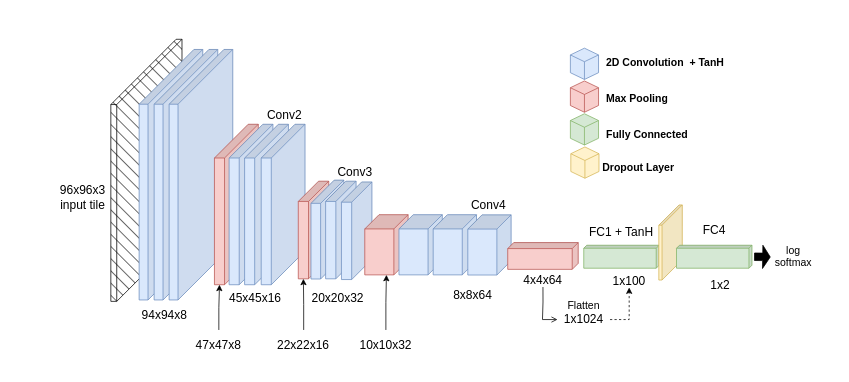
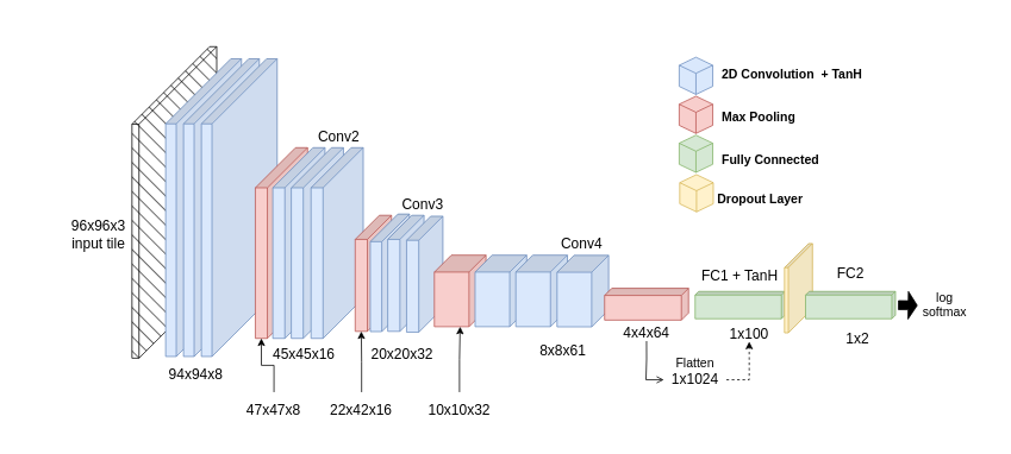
  <mxCell id="0" />
  <mxCell id="1" parent="0" />
  <mxCell id="2" value="" style="rounded=0;whiteSpace=wrap;html=1;fillStyle=auto;fontSize=14;strokeColor=none;" vertex="1" parent="1"><mxGeometry x="70" y="20.28" width="1040" height="466.72" as="geometry" /></mxCell>
  <mxCell id="3" value="" style="shape=cube;whiteSpace=wrap;html=1;boundedLbl=1;backgroundOutline=1;darkOpacity=0.05;darkOpacity2=0.1;rotation=90;size=4;fillColor=#d5e8d4;strokeColor=#82b366;" vertex="1" parent="1"><mxGeometry x="812.83" y="291.32" width="30.65" height="100.63" as="geometry" /></mxCell>
  <mxCell id="4" value="" style="shape=cube;whiteSpace=wrap;html=1;boundedLbl=1;backgroundOutline=1;darkOpacity=0.05;darkOpacity2=0.1;rotation=90;size=27;fillColor=#fff2cc;strokeColor=#d6b656;shadow=0;" vertex="1" parent="1"><mxGeometry x="843.48" y="307" width="100.17" height="31.29" as="geometry" /></mxCell>
  <mxCell id="5" value="" style="shape=cube;whiteSpace=wrap;html=1;boundedLbl=1;backgroundOutline=1;darkOpacity=0.05;darkOpacity2=0.1;rotation=90;size=87;fillStyle=hatch;fillColor=#000000;" vertex="1" parent="1"><mxGeometry x="20" y="179" width="349.44" height="94.88" as="geometry" /></mxCell>
  <mxCell id="6" value="" style="group" vertex="1" connectable="0" parent="1"><mxGeometry x="165" y="65.28" width="269.44" height="351.72" as="geometry" /></mxCell>
  <mxCell id="7" value="" style="shape=cube;whiteSpace=wrap;html=1;boundedLbl=1;backgroundOutline=1;darkOpacity=0.05;darkOpacity2=0.1;rotation=90;size=73;fillColor=#dae8fc;strokeColor=#6c8ebf;" vertex="1" parent="6"><mxGeometry x="-104.56" y="124.56" width="334" height="84.88" as="geometry" /></mxCell>
  <mxCell id="8" value="" style="shape=cube;whiteSpace=wrap;html=1;boundedLbl=1;backgroundOutline=1;darkOpacity=0.05;darkOpacity2=0.1;rotation=90;size=73;fillColor=#dae8fc;strokeColor=#6c8ebf;" vertex="1" parent="6"><mxGeometry x="-84.56" y="124.56" width="334" height="84.88" as="geometry" /></mxCell>
  <mxCell id="9" value="" style="shape=cube;whiteSpace=wrap;html=1;boundedLbl=1;backgroundOutline=1;darkOpacity=0.05;darkOpacity2=0.1;rotation=90;size=73;fillColor=#dae8fc;strokeColor=#6c8ebf;" vertex="1" parent="6"><mxGeometry x="-64.56" y="124.56" width="334" height="84.88" as="geometry" /></mxCell>
  <mxCell id="10" value="&lt;span style=&quot;font-size: 16px;&quot;&gt;Conv2&lt;/span&gt;" style="text;html=1;strokeColor=none;fillColor=none;align=center;verticalAlign=middle;whiteSpace=wrap;rounded=0;" vertex="1" parent="6"><mxGeometry x="184.44" y="71.72" width="60" height="30" as="geometry" /></mxCell>
  <mxCell id="11" value="&lt;font style=&quot;font-size: 16px;&quot;&gt;45x45x16&lt;/font&gt;" style="text;html=1;strokeColor=none;fillColor=none;align=center;verticalAlign=middle;whiteSpace=wrap;rounded=0;" vertex="1" parent="6"><mxGeometry x="135" y="311.72" width="80" height="40" as="geometry" /></mxCell>
  <mxCell id="12" value="" style="group" vertex="1" connectable="0" parent="1"><mxGeometry x="290" y="157" width="211.19" height="230" as="geometry" /></mxCell>
  <mxCell id="13" value="" style="shape=cube;whiteSpace=wrap;html=1;boundedLbl=1;backgroundOutline=1;darkOpacity=0.05;darkOpacity2=0.1;rotation=90;size=45;fillColor=#f8cecc;strokeColor=#b85450;" vertex="1" parent="12"><mxGeometry x="-82.322" y="85.775" width="213.965" height="58.45" as="geometry" /></mxCell>
  <mxCell id="14" value="" style="shape=cube;whiteSpace=wrap;html=1;boundedLbl=1;backgroundOutline=1;darkOpacity=0.05;darkOpacity2=0.1;rotation=90;size=45;fillColor=#dae8fc;strokeColor=#6c8ebf;" vertex="1" parent="12"><mxGeometry x="-62.771" y="85.775" width="213.965" height="58.45" as="geometry" /></mxCell>
  <mxCell id="15" value="" style="shape=cube;whiteSpace=wrap;html=1;boundedLbl=1;backgroundOutline=1;darkOpacity=0.05;darkOpacity2=0.1;rotation=90;size=45;fillColor=#dae8fc;strokeColor=#6c8ebf;" vertex="1" parent="12"><mxGeometry x="-42.116" y="85.775" width="213.965" height="58.45" as="geometry" /></mxCell>
  <mxCell id="16" value="" style="shape=cube;whiteSpace=wrap;html=1;boundedLbl=1;backgroundOutline=1;darkOpacity=0.05;darkOpacity2=0.1;rotation=90;size=45;fillColor=#dae8fc;strokeColor=#6c8ebf;" vertex="1" parent="12"><mxGeometry x="-19.996" y="85.775" width="213.965" height="58.45" as="geometry" /></mxCell>
  <mxCell id="17" value="&lt;span style=&quot;font-size: 16px;&quot;&gt;Conv3&lt;/span&gt;" style="text;html=1;strokeColor=none;fillColor=none;align=center;verticalAlign=middle;whiteSpace=wrap;rounded=0;" vertex="1" parent="12"><mxGeometry x="153.19" y="55.77" width="60" height="30" as="geometry" /></mxCell>
  <mxCell id="18" value="" style="group" vertex="1" connectable="0" parent="1"><mxGeometry x="400" y="227" width="140.175" height="160" as="geometry" /></mxCell>
  <mxCell id="19" value="" style="shape=cube;whiteSpace=wrap;html=1;boundedLbl=1;backgroundOutline=1;darkOpacity=0.05;darkOpacity2=0.1;rotation=90;size=27;fillColor=#f8cecc;strokeColor=#b85450;" vertex="1" parent="18"><mxGeometry x="-47.547" y="58.669" width="130.175" height="40.661" as="geometry" /></mxCell>
  <mxCell id="20" value="" style="shape=cube;whiteSpace=wrap;html=1;boundedLbl=1;backgroundOutline=1;darkOpacity=0.05;darkOpacity2=0.1;rotation=90;size=31;fillColor=#dae8fc;strokeColor=#6c8ebf;" vertex="1" parent="18"><mxGeometry x="-29.878" y="56.475" width="131.878" height="43.859" as="geometry" /></mxCell>
  <mxCell id="21" value="" style="shape=cube;whiteSpace=wrap;html=1;boundedLbl=1;backgroundOutline=1;darkOpacity=0.05;darkOpacity2=0.1;rotation=90;size=27;fillColor=#dae8fc;strokeColor=#6c8ebf;" vertex="1" parent="18"><mxGeometry x="-11.11" y="58.669" width="130.175" height="40.661" as="geometry" /></mxCell>
  <mxCell id="22" value="" style="shape=cube;whiteSpace=wrap;html=1;boundedLbl=1;backgroundOutline=1;darkOpacity=0.05;darkOpacity2=0.1;rotation=90;size=27;fillColor=#dae8fc;strokeColor=#6c8ebf;" vertex="1" parent="18"><mxGeometry x="10.0" y="59.669" width="130.175" height="40.661" as="geometry" /></mxCell>
  <mxCell id="23" value="" style="group" vertex="1" connectable="0" parent="1"><mxGeometry x="505" y="242" width="176.02" height="130" as="geometry" /></mxCell>
  <mxCell id="24" value="" style="group" vertex="1" connectable="0" parent="23"><mxGeometry width="130" height="130" as="geometry" /></mxCell>
  <mxCell id="25" value="" style="shape=cube;whiteSpace=wrap;html=1;boundedLbl=1;backgroundOutline=1;darkOpacity=0.05;darkOpacity2=0.1;rotation=90;size=19;fillColor=#f8cecc;strokeColor=#b85450;" vertex="1" parent="24"><mxGeometry x="-30.367" y="54.809" width="80.249" height="57.792" as="geometry" /></mxCell>
  <mxCell id="26" value="" style="shape=cube;whiteSpace=wrap;html=1;boundedLbl=1;backgroundOutline=1;darkOpacity=0.05;darkOpacity2=0.1;rotation=90;size=19;fillColor=#dae8fc;strokeColor=#6c8ebf;" vertex="1" parent="24"><mxGeometry x="15.244" y="54.809" width="80.249" height="57.792" as="geometry" /></mxCell>
  <mxCell id="27" value="" style="shape=cube;whiteSpace=wrap;html=1;boundedLbl=1;backgroundOutline=1;darkOpacity=0.05;darkOpacity2=0.1;rotation=90;size=19;fillColor=#dae8fc;strokeColor=#6c8ebf;" vertex="1" parent="24"><mxGeometry x="60.856" y="54.809" width="80.249" height="57.792" as="geometry" /></mxCell>
  <mxCell id="28" value="" style="shape=cube;whiteSpace=wrap;html=1;boundedLbl=1;backgroundOutline=1;darkOpacity=0.05;darkOpacity2=0.1;rotation=90;size=19;fillColor=#dae8fc;strokeColor=#6c8ebf;" vertex="1" parent="23"><mxGeometry x="106.996" y="54.999" width="80.249" height="57.792" as="geometry" /></mxCell>
  <mxCell id="29" value="&lt;span style=&quot;font-size: 16px;&quot;&gt;Conv4&lt;/span&gt;" style="text;html=1;strokeColor=none;fillColor=none;align=center;verticalAlign=middle;whiteSpace=wrap;rounded=0;" vertex="1" parent="23"><mxGeometry x="116.02" y="15" width="60" height="30" as="geometry" /></mxCell>
  <mxCell id="30" value="" style="shape=cube;whiteSpace=wrap;html=1;boundedLbl=1;backgroundOutline=1;darkOpacity=0.05;darkOpacity2=0.1;rotation=90;size=8;fillColor=#f8cecc;strokeColor=#b85450;" vertex="1" parent="1"><mxGeometry x="705.62" y="293.63" width="35.67" height="94" as="geometry" /></mxCell>
  <mxCell id="31" value="" style="shape=cube;whiteSpace=wrap;html=1;boundedLbl=1;backgroundOutline=1;darkOpacity=0.05;darkOpacity2=0.1;rotation=90;size=4;fillColor=#d5e8d4;strokeColor=#82b366;" vertex="1" parent="1"><mxGeometry x="936.5" y="291.32" width="30.65" height="100.63" as="geometry" /></mxCell>
  <mxCell id="32" value="&lt;font style=&quot;font-size: 16px;&quot;&gt;96x96x3 input tile&lt;/font&gt;" style="text;html=1;strokeColor=none;fillColor=none;align=center;verticalAlign=middle;whiteSpace=wrap;rounded=0;" vertex="1" parent="1"><mxGeometry x="70" y="242" width="80" height="40" as="geometry" /></mxCell>
  <mxCell id="33" value="&lt;span style=&quot;font-size: 16px;&quot;&gt;FC1 + TanH&lt;/span&gt;" style="text;html=1;strokeColor=none;fillColor=none;align=center;verticalAlign=middle;whiteSpace=wrap;rounded=0;" vertex="1" parent="1"><mxGeometry x="781.17" y="293.63" width="93.97" height="30" as="geometry" /></mxCell>
- <mxCell id="34" value="&lt;span style=&quot;font-size: 16px;&quot;&gt;FC4&lt;/span&gt;" style="text;html=1;strokeColor=none;fillColor=none;align=center;verticalAlign=middle;whiteSpace=wrap;rounded=0;" vertex="1" parent="1"><mxGeometry x="921.83" y="291.32" width="60" height="30" as="geometry" /></mxCell>
+ <mxCell id="34" value="&lt;span style=&quot;font-size: 16px;&quot;&gt;FC2&lt;/span&gt;" style="text;html=1;strokeColor=none;fillColor=none;align=center;verticalAlign=middle;whiteSpace=wrap;rounded=0;" vertex="1" parent="1"><mxGeometry x="921.83" y="291.32" width="60" height="30" as="geometry" /></mxCell>
  <mxCell id="35" value="&lt;span style=&quot;font-size: 16px;&quot;&gt;94x94x8&lt;/span&gt;" style="text;html=1;strokeColor=none;fillColor=none;align=center;verticalAlign=middle;whiteSpace=wrap;rounded=0;" vertex="1" parent="1"><mxGeometry x="179.28" y="399.28" width="80" height="40" as="geometry" /></mxCell>
  <mxCell id="36" value="&lt;font style=&quot;font-size: 16px;&quot;&gt;20x20x32&lt;/font&gt;" style="text;html=1;strokeColor=none;fillColor=none;align=center;verticalAlign=middle;whiteSpace=wrap;rounded=0;" vertex="1" parent="1"><mxGeometry x="410" y="377" width="80" height="40" as="geometry" /></mxCell>
- <mxCell id="37" value="&lt;font style=&quot;font-size: 16px;&quot;&gt;8x8x64&lt;/font&gt;" style="text;html=1;strokeColor=none;fillColor=none;align=center;verticalAlign=middle;whiteSpace=wrap;rounded=0;" vertex="1" parent="1"><mxGeometry x="590" y="372" width="80" height="40" as="geometry" /></mxCell>
+ <mxCell id="37" value="&lt;font style=&quot;font-size: 16px;&quot;&gt;8x8x61&lt;/font&gt;" style="text;html=1;strokeColor=none;fillColor=none;align=center;verticalAlign=middle;whiteSpace=wrap;rounded=0;" vertex="1" parent="1"><mxGeometry x="590" y="372" width="80" height="40" as="geometry" /></mxCell>
  <mxCell id="38" style="edgeStyle=orthogonalEdgeStyle;rounded=0;orthogonalLoop=1;jettySize=auto;html=1;exitX=0.5;exitY=1;exitDx=0;exitDy=0;entryX=0;entryY=0.5;entryDx=0;entryDy=0;fontSize=14;endArrow=open;" edge="1" parent="1" source="39" target="59"><mxGeometry relative="1" as="geometry" /></mxCell>
  <mxCell id="39" value="&lt;font style=&quot;font-size: 16px;&quot;&gt;4x4x64&lt;/font&gt;" style="text;html=1;strokeColor=none;fillColor=none;align=center;verticalAlign=middle;whiteSpace=wrap;rounded=0;" vertex="1" parent="1"><mxGeometry x="701.87" y="364.91" width="43.16" height="17.09" as="geometry" /></mxCell>
  <mxCell id="40" style="edgeStyle=orthogonalEdgeStyle;rounded=0;orthogonalLoop=1;jettySize=auto;html=1;exitX=1;exitY=0.5;exitDx=0;exitDy=0;entryX=0.5;entryY=1;entryDx=0;entryDy=0;fontSize=14;dashed=1;" edge="1" parent="1" source="59" target="41"><mxGeometry relative="1" as="geometry"><Array as="points"><mxPoint x="838" y="425" /></Array></mxGeometry></mxCell>
  <mxCell id="41" value="&lt;font style=&quot;font-size: 16px;&quot;&gt;1x100&lt;/font&gt;" style="text;html=1;strokeColor=none;fillColor=none;align=center;verticalAlign=middle;whiteSpace=wrap;rounded=0;" vertex="1" parent="1"><mxGeometry x="812.83" y="364.91" width="51.14" height="17.72" as="geometry" /></mxCell>
  <mxCell id="42" value="&lt;font style=&quot;font-size: 16px;&quot;&gt;1x2&lt;/font&gt;" style="text;html=1;strokeColor=none;fillColor=none;align=center;verticalAlign=middle;whiteSpace=wrap;rounded=0;" vertex="1" parent="1"><mxGeometry x="920" y="359.28" width="80" height="40" as="geometry" /></mxCell>
  <mxCell id="43" value="" style="group" vertex="1" connectable="0" parent="1"><mxGeometry x="760" y="47" width="215" height="145.72" as="geometry" /></mxCell>
  <mxCell id="44" value="" style="group" vertex="1" connectable="0" parent="43"><mxGeometry y="16.56" width="37.55" height="129.16" as="geometry" /></mxCell>
  <mxCell id="45" value="" style="html=1;whiteSpace=wrap;shape=isoCube2;backgroundOutline=1;isoAngle=15;fillStyle=auto;fontSize=16;fillColor=#f8cecc;strokeColor=#b85450;" vertex="1" parent="44"><mxGeometry y="43.72" width="37.55" height="41.72" as="geometry" /></mxCell>
  <mxCell id="46" value="" style="html=1;whiteSpace=wrap;shape=isoCube2;backgroundOutline=1;isoAngle=15;fillStyle=auto;fontSize=16;fillColor=#d5e8d4;strokeColor=#82b366;" vertex="1" parent="44"><mxGeometry y="87.44" width="37.55" height="41.72" as="geometry" /></mxCell>
  <mxCell id="47" value="" style="html=1;whiteSpace=wrap;shape=isoCube2;backgroundOutline=1;isoAngle=15;fillStyle=auto;fontSize=16;fillColor=#dae8fc;strokeColor=#6c8ebf;" vertex="1" parent="44"><mxGeometry width="37.55" height="41.72" as="geometry" /></mxCell>
  <mxCell id="48" value="&lt;h1&gt;&lt;font style=&quot;font-size: 14px;&quot;&gt;2D Convolution&amp;nbsp; + TanH&lt;/font&gt;&lt;/h1&gt;" style="text;html=1;strokeColor=none;fillColor=none;spacing=5;spacingTop=-20;whiteSpace=wrap;overflow=hidden;rounded=0;fontSize=16;" vertex="1" parent="43"><mxGeometry x="43.15" width="170" height="50" as="geometry" /></mxCell>
  <mxCell id="49" value="&lt;h1&gt;&lt;font style=&quot;font-size: 14px;&quot;&gt;Max Pooling&lt;/font&gt;&lt;/h1&gt;" style="text;html=1;strokeColor=none;fillColor=none;spacing=5;spacingTop=-20;whiteSpace=wrap;overflow=hidden;rounded=0;fontSize=16;" vertex="1" parent="43"><mxGeometry x="43.15" y="48.28" width="91.85" height="50" as="geometry" /></mxCell>
  <mxCell id="50" value="&lt;h1&gt;&lt;font style=&quot;font-size: 14px;&quot;&gt;Fully Connected&lt;/font&gt;&lt;/h1&gt;" style="text;html=1;strokeColor=none;fillColor=none;spacing=5;spacingTop=-20;whiteSpace=wrap;overflow=hidden;rounded=0;fontSize=16;" vertex="1" parent="43"><mxGeometry x="43.15" y="95.72" width="171.85" height="50" as="geometry" /></mxCell>
  <mxCell id="51" style="edgeStyle=orthogonalEdgeStyle;rounded=0;orthogonalLoop=1;jettySize=auto;html=1;exitX=0.5;exitY=0;exitDx=0;exitDy=0;entryX=0;entryY=0;entryDx=213.965;entryDy=51.725;entryPerimeter=0;fontSize=14;" edge="1" parent="1" source="52" target="13"><mxGeometry relative="1" as="geometry" /></mxCell>
- <mxCell id="52" value="&lt;font style=&quot;font-size: 16px;&quot;&gt;47x47x8&lt;/font&gt;" style="text;html=1;strokeColor=none;fillColor=none;align=center;verticalAlign=middle;whiteSpace=wrap;rounded=0;" vertex="1" parent="1"><mxGeometry x="251.28" y="439.28" width="80" height="40" as="geometry" /></mxCell>
- <mxCell id="53" value="&lt;font style=&quot;font-size: 16px;&quot;&gt;22x22x16&lt;/font&gt;" style="text;html=1;strokeColor=none;fillColor=none;align=center;verticalAlign=middle;whiteSpace=wrap;rounded=0;" vertex="1" parent="1"><mxGeometry x="364.44" y="439.28" width="80" height="40" as="geometry" /></mxCell>
+ <mxCell id="52" value="&lt;font style=&quot;font-size: 16px;&quot;&gt;47x47x8&lt;/font&gt;" style="text;html=1;strokeColor=none;fillColor=none;align=center;verticalAlign=middle;whiteSpace=wrap;rounded=0;" vertex="1" parent="1"><mxGeometry x="266.28" y="439.28" width="80" height="40" as="geometry" /></mxCell>
+ <mxCell id="53" value="&lt;font style=&quot;font-size: 16px;&quot;&gt;22x42x16&lt;/font&gt;" style="text;html=1;strokeColor=none;fillColor=none;align=center;verticalAlign=middle;whiteSpace=wrap;rounded=0;" vertex="1" parent="1"><mxGeometry x="364.44" y="439.28" width="80" height="40" as="geometry" /></mxCell>
  <mxCell id="54" style="edgeStyle=orthogonalEdgeStyle;rounded=0;orthogonalLoop=1;jettySize=auto;html=1;fontSize=14;entryX=0;entryY=0;entryDx=130.175;entryDy=33.831;entryPerimeter=0;" edge="1" parent="1" source="53" target="19"><mxGeometry relative="1" as="geometry" /></mxCell>
  <mxCell id="55" style="edgeStyle=orthogonalEdgeStyle;rounded=0;orthogonalLoop=1;jettySize=auto;html=1;exitX=0.5;exitY=0;exitDx=0;exitDy=0;fontSize=14;" edge="1" parent="1" source="56" target="25"><mxGeometry relative="1" as="geometry" /></mxCell>
  <mxCell id="56" value="&lt;font style=&quot;font-size: 16px;&quot;&gt;10x10x32&lt;/font&gt;" style="text;html=1;strokeColor=none;fillColor=none;align=center;verticalAlign=middle;whiteSpace=wrap;rounded=0;" vertex="1" parent="1"><mxGeometry x="474" y="439.28" width="80" height="40" as="geometry" /></mxCell>
  <mxCell id="57" value="" style="html=1;whiteSpace=wrap;shape=isoCube2;backgroundOutline=1;isoAngle=15;fillStyle=auto;fontSize=16;fillColor=#fff2cc;strokeColor=#d6b656;" vertex="1" parent="1"><mxGeometry x="760.6" y="195.28" width="37.55" height="41.72" as="geometry" /></mxCell>
  <mxCell id="58" value="&lt;h1&gt;&lt;font style=&quot;font-size: 14px;&quot;&gt;Dropout Layer&lt;/font&gt;&lt;/h1&gt;" style="text;html=1;strokeColor=none;fillColor=none;spacing=5;spacingTop=-20;whiteSpace=wrap;overflow=hidden;rounded=0;fontSize=16;" vertex="1" parent="1"><mxGeometry x="798.15" y="187" width="171.85" height="50" as="geometry" /></mxCell>
  <mxCell id="59" value="&lt;font style=&quot;font-size: 16px;&quot;&gt;1x1024&lt;/font&gt;" style="text;html=1;strokeColor=none;fillColor=none;align=center;verticalAlign=middle;whiteSpace=wrap;rounded=0;" vertex="1" parent="1"><mxGeometry x="742.83" y="411.56" width="70" height="27.72" as="geometry" /></mxCell>
  <mxCell id="60" value="Flatten" style="text;html=1;strokeColor=none;fillColor=none;align=center;verticalAlign=middle;whiteSpace=wrap;rounded=0;fontSize=14;" vertex="1" parent="1"><mxGeometry x="747.83" y="391.95" width="60" height="30" as="geometry" /></mxCell>
  <mxCell id="61" value="" style="shape=flexArrow;endArrow=classic;html=1;rounded=0;fontSize=14;fillColor=#000000;width=10;endSize=3.025;" edge="1" parent="1"><mxGeometry width="50" height="50" relative="1" as="geometry"><mxPoint x="1005" y="341.64" as="sourcePoint" /><mxPoint x="1027" y="342" as="targetPoint" /></mxGeometry></mxCell>
  <mxCell id="62" value="log softmax" style="text;html=1;strokeColor=none;fillColor=none;align=center;verticalAlign=middle;whiteSpace=wrap;rounded=0;fontSize=14;" vertex="1" parent="1"><mxGeometry x="1030" y="328.95" width="54.53" height="23.37" as="geometry" /></mxCell>
